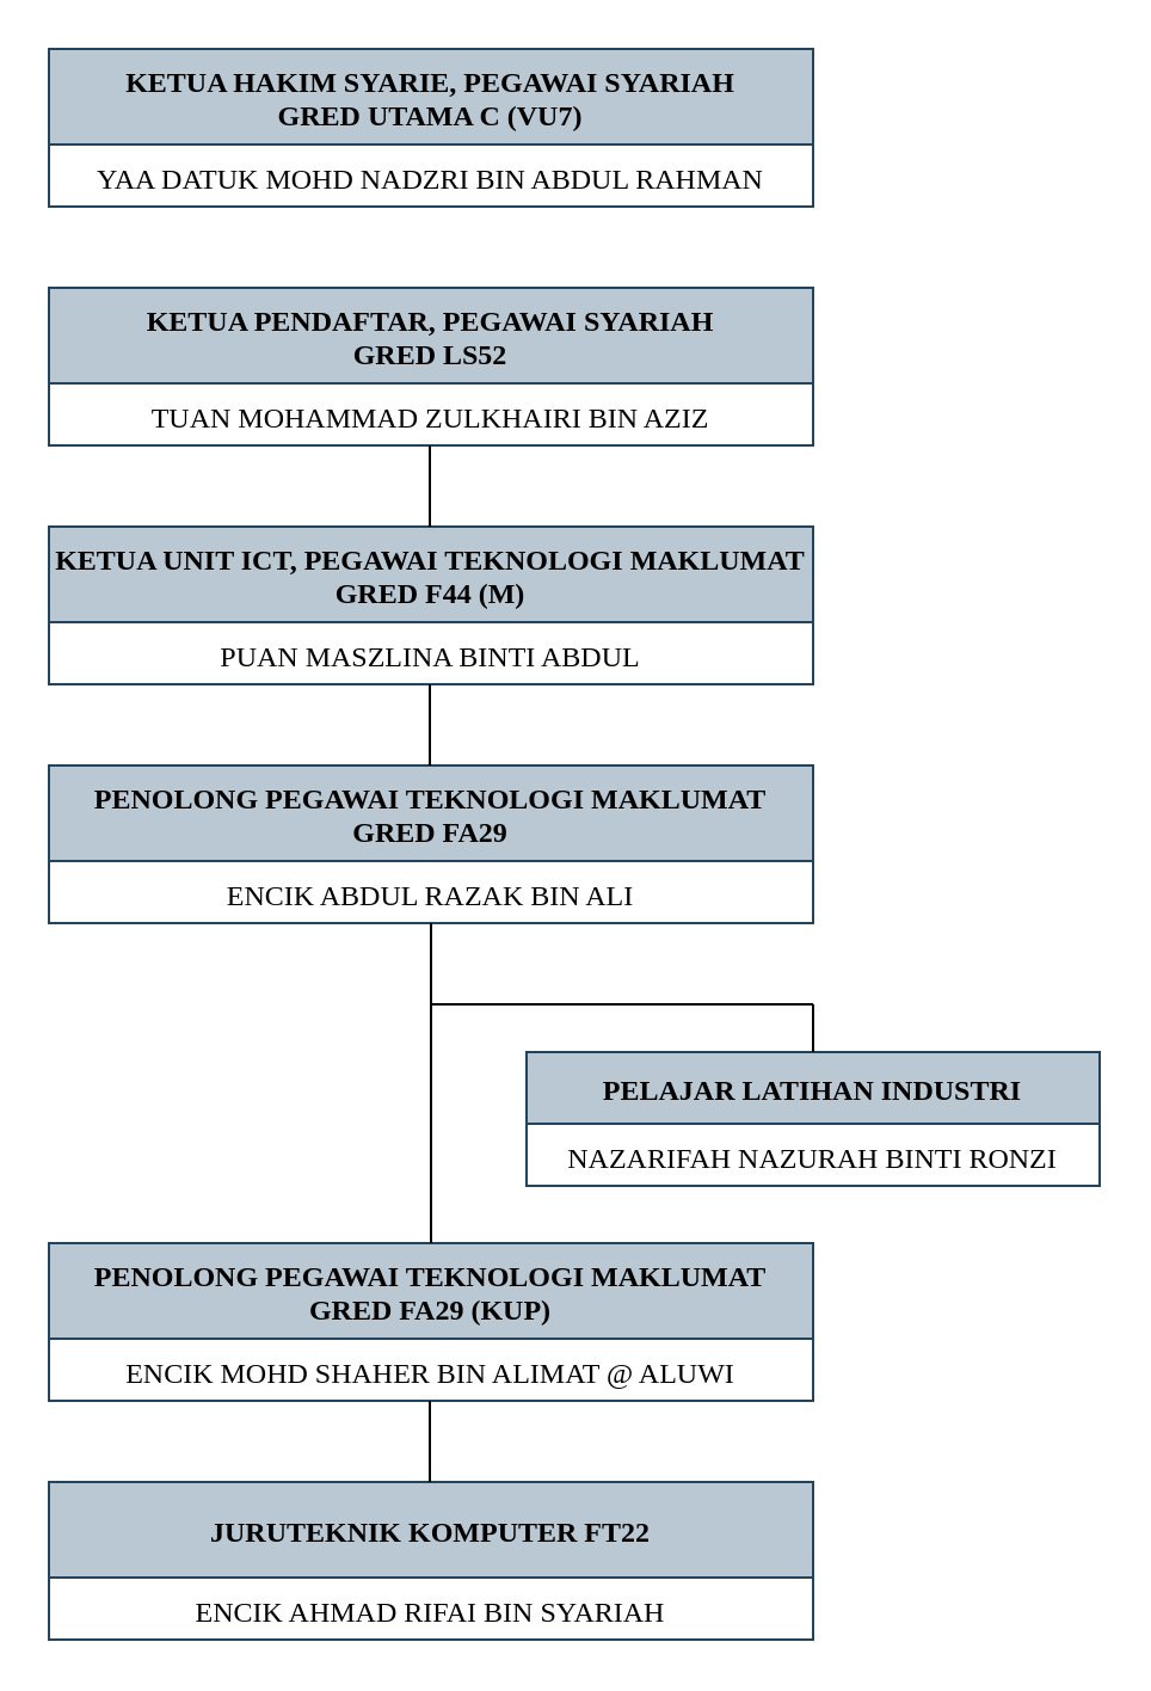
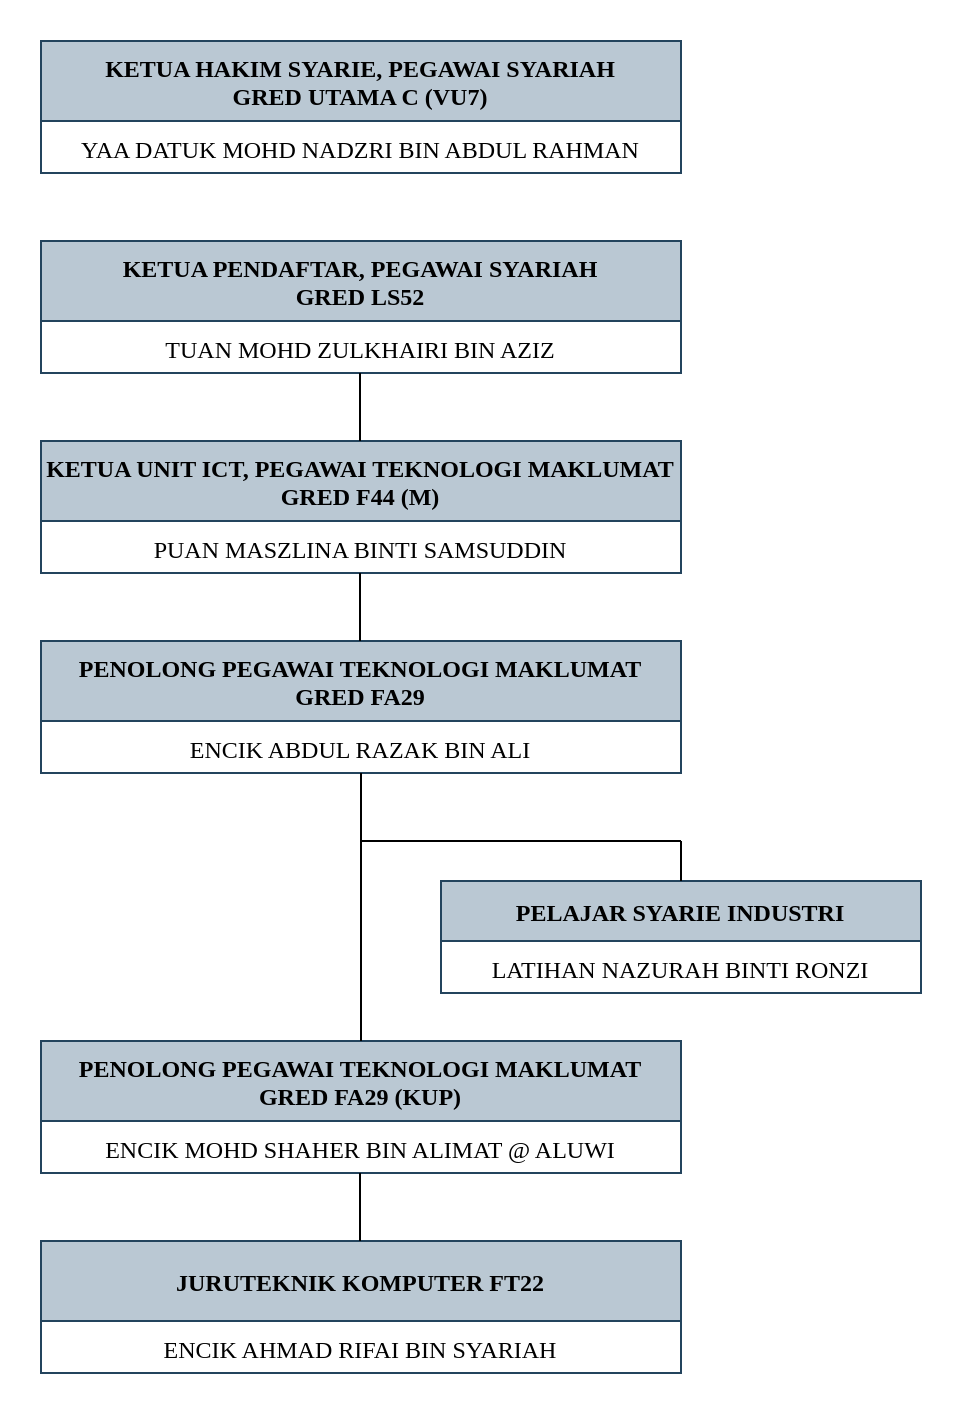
  <mxCell id="0" />
  <mxCell id="1" parent="0" />
  <mxCell id="2" value="KETUA PENDAFTAR, PEGAWAI SYARIAH&#10;GRED LS52" style="swimlane;fontStyle=1;childLayout=stackLayout;horizontal=1;startSize=40;horizontalStack=0;resizeParent=1;resizeParentMax=0;resizeLast=0;collapsible=1;marginBottom=0;fontFamily=Times New Roman;verticalAlign=middle;spacingTop=1;fillColor=#bac8d3;strokeColor=#23445d;" vertex="1" parent="1"><mxGeometry x="20" y="120" width="320" height="66" as="geometry" /></mxCell>
- <mxCell id="3" value="TUAN MOHAMMAD ZULKHAIRI BIN AZIZ" style="text;align=center;verticalAlign=top;spacingLeft=4;spacingRight=4;overflow=hidden;rotatable=0;points=[[0,0.5],[1,0.5]];portConstraint=eastwest;fontFamily=Times New Roman;spacingTop=1;" vertex="1" parent="2"><mxGeometry y="40" width="320" height="26" as="geometry" /></mxCell>
+ <mxCell id="3" value="TUAN MOHD ZULKHAIRI BIN AZIZ" style="text;align=center;verticalAlign=top;spacingLeft=4;spacingRight=4;overflow=hidden;rotatable=0;points=[[0,0.5],[1,0.5]];portConstraint=eastwest;fontFamily=Times New Roman;spacingTop=1;" vertex="1" parent="2"><mxGeometry y="40" width="320" height="26" as="geometry" /></mxCell>
  <mxCell id="4" value="JURUTEKNIK KOMPUTER FT22" style="swimlane;fontStyle=1;childLayout=stackLayout;horizontal=1;startSize=40;horizontalStack=0;resizeParent=1;resizeParentMax=0;resizeLast=0;collapsible=1;marginBottom=0;fontFamily=Times New Roman;verticalAlign=middle;spacingTop=1;fillColor=#bac8d3;strokeColor=#23445d;" vertex="1" parent="1"><mxGeometry x="20" y="620" width="320" height="66" as="geometry" /></mxCell>
  <mxCell id="5" value="ENCIK AHMAD RIFAI BIN SYARIAH" style="text;align=center;verticalAlign=top;spacingLeft=4;spacingRight=4;overflow=hidden;rotatable=0;points=[[0,0.5],[1,0.5]];portConstraint=eastwest;fontFamily=Times New Roman;spacingTop=1;" vertex="1" parent="4"><mxGeometry y="40" width="320" height="26" as="geometry" /></mxCell>
- <mxCell id="6" value="PELAJAR LATIHAN INDUSTRI" style="swimlane;fontStyle=1;childLayout=stackLayout;horizontal=1;startSize=30;horizontalStack=0;resizeParent=1;resizeParentMax=0;resizeLast=0;collapsible=1;marginBottom=0;fontFamily=Times New Roman;verticalAlign=middle;spacingTop=1;fillColor=#bac8d3;strokeColor=#23445d;" vertex="1" parent="1"><mxGeometry x="220" y="440" width="240" height="56" as="geometry" /></mxCell>
- <mxCell id="7" value="NAZARIFAH NAZURAH BINTI RONZI" style="text;align=center;verticalAlign=top;spacingLeft=4;spacingRight=4;overflow=hidden;rotatable=0;points=[[0,0.5],[1,0.5]];portConstraint=eastwest;fontFamily=Times New Roman;spacingTop=1;" vertex="1" parent="6"><mxGeometry y="30" width="240" height="26" as="geometry" /></mxCell>
+ <mxCell id="6" value="PELAJAR SYARIE INDUSTRI" style="swimlane;fontStyle=1;childLayout=stackLayout;horizontal=1;startSize=30;horizontalStack=0;resizeParent=1;resizeParentMax=0;resizeLast=0;collapsible=1;marginBottom=0;fontFamily=Times New Roman;verticalAlign=middle;spacingTop=1;fillColor=#bac8d3;strokeColor=#23445d;" vertex="1" parent="1"><mxGeometry x="220" y="440" width="240" height="56" as="geometry" /></mxCell>
+ <mxCell id="7" value="LATIHAN NAZURAH BINTI RONZI" style="text;align=center;verticalAlign=top;spacingLeft=4;spacingRight=4;overflow=hidden;rotatable=0;points=[[0,0.5],[1,0.5]];portConstraint=eastwest;fontFamily=Times New Roman;spacingTop=1;" vertex="1" parent="6"><mxGeometry y="30" width="240" height="26" as="geometry" /></mxCell>
  <mxCell id="8" value="KETUA HAKIM SYARIE, PEGAWAI SYARIAH&#10;GRED UTAMA C (VU7)" style="swimlane;fontStyle=1;childLayout=stackLayout;horizontal=1;startSize=40;horizontalStack=0;resizeParent=1;resizeParentMax=0;resizeLast=0;collapsible=1;marginBottom=0;fontFamily=Times New Roman;verticalAlign=middle;spacingTop=1;labelBackgroundColor=none;fillColor=#bac8d3;strokeColor=#23445d;" vertex="1" parent="1"><mxGeometry x="20" y="20" width="320" height="66" as="geometry" /></mxCell>
  <mxCell id="9" value="YAA DATUK MOHD NADZRI BIN ABDUL RAHMAN" style="text;align=center;verticalAlign=top;spacingLeft=4;spacingRight=4;overflow=hidden;rotatable=0;points=[[0,0.5],[1,0.5]];portConstraint=eastwest;fontFamily=Times New Roman;spacingTop=1;" vertex="1" parent="8"><mxGeometry y="40" width="320" height="26" as="geometry" /></mxCell>
  <mxCell id="10" value="PENOLONG PEGAWAI TEKNOLOGI MAKLUMAT&#10;GRED FA29 (KUP)" style="swimlane;fontStyle=1;childLayout=stackLayout;horizontal=1;startSize=40;horizontalStack=0;resizeParent=1;resizeParentMax=0;resizeLast=0;collapsible=1;marginBottom=0;fontFamily=Times New Roman;verticalAlign=middle;spacingTop=1;fillColor=#bac8d3;strokeColor=#23445d;" vertex="1" parent="1"><mxGeometry x="20" y="520" width="320" height="66" as="geometry" /></mxCell>
  <mxCell id="11" value="ENCIK MOHD SHAHER BIN ALIMAT @ ALUWI" style="text;align=center;verticalAlign=top;spacingLeft=4;spacingRight=4;overflow=hidden;rotatable=0;points=[[0,0.5],[1,0.5]];portConstraint=eastwest;fontFamily=Times New Roman;spacingTop=1;" vertex="1" parent="10"><mxGeometry y="40" width="320" height="26" as="geometry" /></mxCell>
  <mxCell id="12" value="KETUA UNIT ICT, PEGAWAI TEKNOLOGI MAKLUMAT&#10;GRED F44 (M)" style="swimlane;fontStyle=1;childLayout=stackLayout;horizontal=1;startSize=40;horizontalStack=0;resizeParent=1;resizeParentMax=0;resizeLast=0;collapsible=1;marginBottom=0;fontFamily=Times New Roman;verticalAlign=middle;spacingTop=1;fillColor=#bac8d3;strokeColor=#23445d;" vertex="1" parent="1"><mxGeometry x="20" y="220" width="320" height="66" as="geometry" /></mxCell>
- <mxCell id="13" value="PUAN MASZLINA BINTI ABDUL" style="text;align=center;verticalAlign=top;spacingLeft=4;spacingRight=4;overflow=hidden;rotatable=0;points=[[0,0.5],[1,0.5]];portConstraint=eastwest;fontFamily=Times New Roman;spacingTop=1;" vertex="1" parent="12"><mxGeometry y="40" width="320" height="26" as="geometry" /></mxCell>
+ <mxCell id="13" value="PUAN MASZLINA BINTI SAMSUDDIN" style="text;align=center;verticalAlign=top;spacingLeft=4;spacingRight=4;overflow=hidden;rotatable=0;points=[[0,0.5],[1,0.5]];portConstraint=eastwest;fontFamily=Times New Roman;spacingTop=1;" vertex="1" parent="12"><mxGeometry y="40" width="320" height="26" as="geometry" /></mxCell>
  <mxCell id="14" value="PENOLONG PEGAWAI TEKNOLOGI MAKLUMAT&#10;GRED FA29" style="swimlane;fontStyle=1;childLayout=stackLayout;horizontal=1;startSize=40;horizontalStack=0;resizeParent=1;resizeParentMax=0;resizeLast=0;collapsible=1;marginBottom=0;fontFamily=Times New Roman;verticalAlign=middle;spacingTop=1;fillColor=#bac8d3;strokeColor=#23445d;" vertex="1" parent="1"><mxGeometry x="20" y="320" width="320" height="66" as="geometry" /></mxCell>
  <mxCell id="15" value="ENCIK ABDUL RAZAK BIN ALI" style="text;align=center;verticalAlign=top;spacingLeft=4;spacingRight=4;overflow=hidden;rotatable=0;points=[[0,0.5],[1,0.5]];portConstraint=eastwest;fontFamily=Times New Roman;spacingTop=1;" vertex="1" parent="14"><mxGeometry y="40" width="320" height="26" as="geometry" /></mxCell>
  <mxCell id="16" value="" style="endArrow=none;html=1;fontFamily=Times New Roman;exitX=0.5;exitY=0;exitDx=0;exitDy=0;" edge="1" parent="1"><mxGeometry width="50" height="50" relative="1" as="geometry"><mxPoint x="179.5" y="220" as="sourcePoint" /><mxPoint x="179.5" y="186" as="targetPoint" /></mxGeometry></mxCell>
  <mxCell id="17" value="" style="endArrow=none;html=1;fontFamily=Times New Roman;exitX=0.5;exitY=0;exitDx=0;exitDy=0;" edge="1" parent="1"><mxGeometry width="50" height="50" relative="1" as="geometry"><mxPoint x="179.5" y="320" as="sourcePoint" /><mxPoint x="179.5" y="286" as="targetPoint" /></mxGeometry></mxCell>
  <mxCell id="18" value="" style="endArrow=none;html=1;fontFamily=Times New Roman;exitX=0.5;exitY=0;exitDx=0;exitDy=0;" edge="1" parent="1"><mxGeometry width="50" height="50" relative="1" as="geometry"><mxPoint x="179.5" y="620" as="sourcePoint" /><mxPoint x="179.5" y="586" as="targetPoint" /></mxGeometry></mxCell>
  <mxCell id="19" value="" style="endArrow=none;html=1;fontFamily=Times New Roman;exitX=0.5;exitY=0;exitDx=0;exitDy=0;" edge="1" parent="1" source="10" target="15"><mxGeometry width="50" height="50" relative="1" as="geometry"><mxPoint x="179.5" y="470" as="sourcePoint" /><mxPoint x="179.5" y="436" as="targetPoint" /></mxGeometry></mxCell>
  <mxCell id="20" value="" style="endArrow=none;html=1;fontFamily=Times New Roman;" edge="1" parent="1"><mxGeometry width="50" height="50" relative="1" as="geometry"><mxPoint x="180" y="420" as="sourcePoint" /><mxPoint x="340" y="420" as="targetPoint" /></mxGeometry></mxCell>
  <mxCell id="21" value="" style="endArrow=none;html=1;fontFamily=Times New Roman;" edge="1" parent="1" source="6"><mxGeometry width="50" height="50" relative="1" as="geometry"><mxPoint x="30" y="470" as="sourcePoint" /><mxPoint x="340" y="420" as="targetPoint" /></mxGeometry></mxCell>
